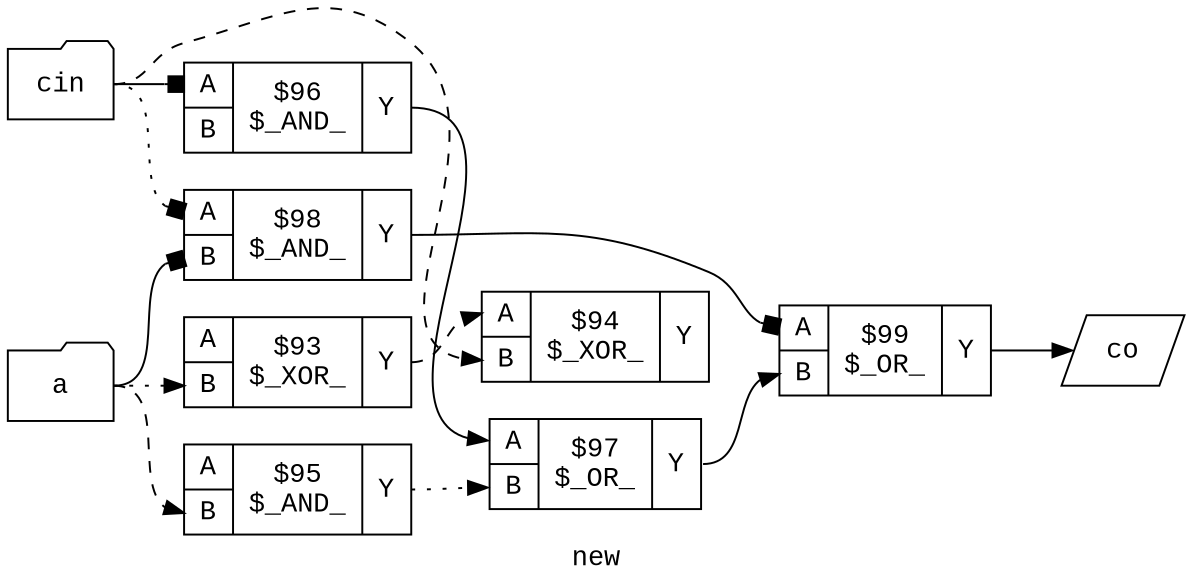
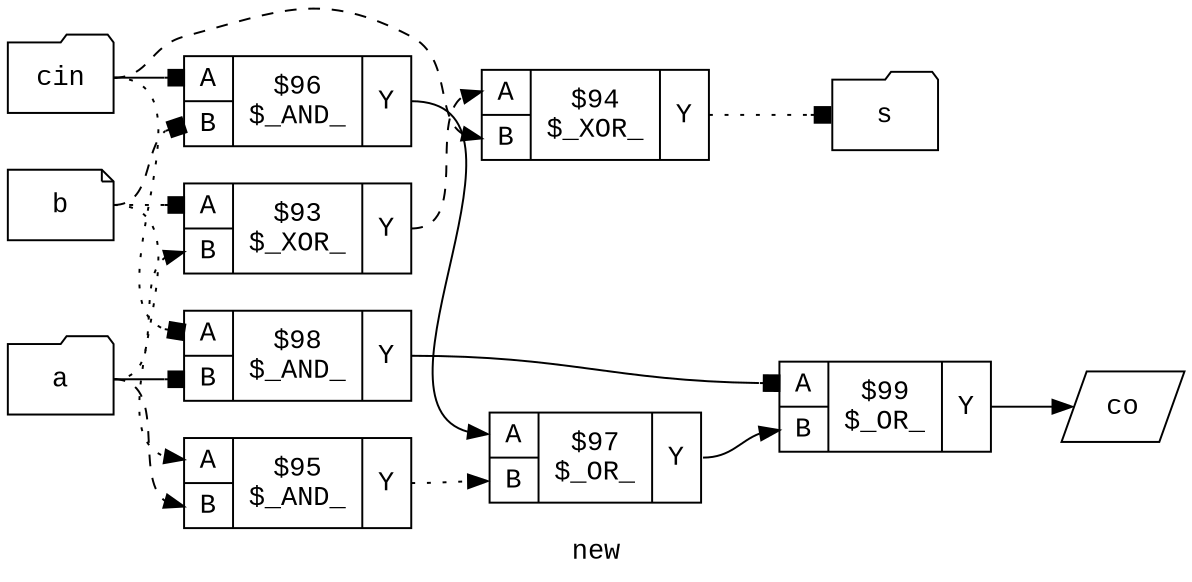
  digraph {
    fontname="Liberation Mono"
    label=new
    rankdir=LR
    remincross=true
    node [fontname="Liberation Mono" shape=record]
    edge [arrowhead=normal color=black fontcolor=black fontname="Liberation Mono" headport="p12:w" style=dotted tailport=e]
    n1 [color=black fontcolor=black label=a shape=folder]
    n2 [label="{{<p11> A|<p12> B}|$93\n$_XOR_|{<p13> Y}}"]
    n3 [label="{{<p11> A|<p12> B}|$95\n$_AND_|{<p13> Y}}"]
    n4 [label="{{<p11> A|<p12> B}|$98\n$_AND_|{<p13> Y}}"]
    n5 [label="{{<p11> A|<p12> B}|$94\n$_XOR_|{<p13> Y}}"]
    n6 [label="{{<p11> A|<p12> B}|$97\n$_OR_|{<p13> Y}}"]
    n7 [label="{{<p11> A|<p12> B}|$99\n$_OR_|{<p13> Y}}"]
+   n8 [color=black fontcolor=black label=b shape=note]
    n9 [label="{{<p11> A|<p12> B}|$96\n$_AND_|{<p13> Y}}"]
    n10 [color=black fontcolor=black label=cin shape=folder]
+   n11 [color=black fontcolor=black label=s shape=folder]
    n12 [color=black fontcolor=black label=co shape=parallelogram]
    n1 -> n2
    n1 -> n3 [style=dashed]
    n1 -> n4 [arrowhead=box style=solid]
    n2 -> n5 [headport="p11:w" style=dashed tailport="p13:e"]
    n3 -> n6 [tailport="p13:e"]
    n4 -> n7 [arrowhead=box headport="p11:w" style=solid tailport="p13:e"]
+   n5 -> n11 [arrowhead=box headport=w tailport="p13:e"]
    n6 -> n7 [style=solid tailport="p13:e"]
    n7 -> n12 [headport=w style=solid tailport="p13:e"]
+   n8 -> n2 [arrowhead=box headport="p11:w"]
+   n8 -> n3 [headport="p11:w"]
+   n8 -> n9 [arrowhead=box style=dashed]
    n9 -> n6 [headport="p11:w" style=solid tailport="p13:e"]
    n10 -> n4 [arrowhead=box headport="p11:w"]
    n10 -> n5 [style=dashed]
    n10 -> n9 [arrowhead=box headport="p11:w" style=solid]
  }
